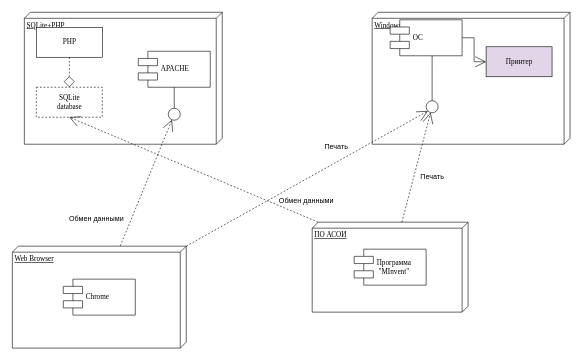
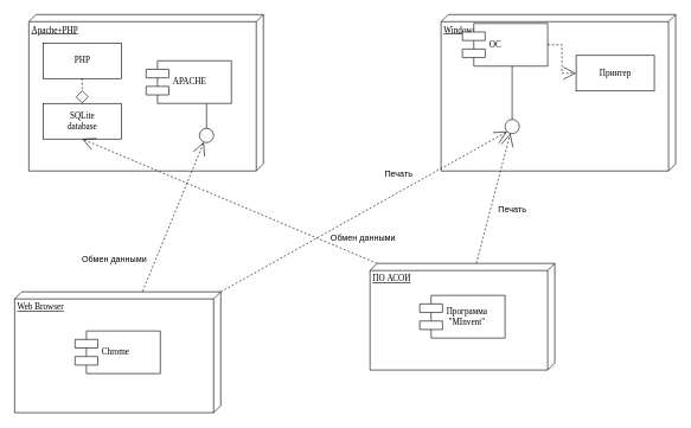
  <mxCell id="0" />
  <mxCell id="1" parent="0" />
  <mxCell id="2" value="" style="group" connectable="0" vertex="1" parent="1"><mxGeometry x="40" y="20" width="330" height="220" as="geometry" /></mxCell>
- <mxCell id="3" value="SQLite+PHP" style="verticalAlign=top;align=left;spacingTop=8;spacingLeft=2;spacingRight=12;shape=cube;size=10;direction=south;fontStyle=4;html=1;rounded=0;shadow=0;comic=0;labelBackgroundColor=none;strokeWidth=1;fontFamily=Verdana;fontSize=12;movable=1;resizable=1;rotatable=1;deletable=1;editable=1;locked=0;connectable=1;" vertex="1" parent="2"><mxGeometry width="330" height="220" as="geometry" /></mxCell>
- <mxCell id="4" value="&lt;div&gt;SQLite&lt;/div&gt;&lt;div&gt;database&lt;br&gt;&lt;/div&gt;" style="html=1;rounded=0;shadow=0;comic=0;labelBackgroundColor=none;strokeWidth=1;fontFamily=Verdana;fontSize=12;align=center;movable=1;resizable=1;rotatable=1;deletable=1;editable=1;locked=0;connectable=1;dashed=1;" vertex="1" parent="2"><mxGeometry x="20" y="125" width="110" height="50" as="geometry" /></mxCell>
- <mxCell id="5" value="APACHE" style="shape=component;align=left;spacingLeft=36;rounded=0;shadow=0;comic=0;labelBackgroundColor=none;strokeWidth=1;fontFamily=Verdana;fontSize=12;html=1;movable=1;resizable=1;rotatable=1;deletable=1;editable=1;locked=0;connectable=1;" vertex="1" parent="2"><mxGeometry x="190" y="65" width="120" height="60" as="geometry" /></mxCell>
+ <mxCell id="3" value="Apache+PHP" style="verticalAlign=top;align=left;spacingTop=8;spacingLeft=2;spacingRight=12;shape=cube;size=10;direction=south;fontStyle=4;html=1;rounded=0;shadow=0;comic=0;labelBackgroundColor=none;strokeWidth=1;fontFamily=Verdana;fontSize=12;movable=1;resizable=1;rotatable=1;deletable=1;editable=1;locked=0;connectable=1;" vertex="1" parent="2"><mxGeometry width="330" height="220" as="geometry" /></mxCell>
+ <mxCell id="4" value="&lt;div&gt;SQLite&lt;/div&gt;&lt;div&gt;database&lt;br&gt;&lt;/div&gt;" style="html=1;rounded=0;shadow=0;comic=0;labelBackgroundColor=none;strokeWidth=1;fontFamily=Verdana;fontSize=12;align=center;movable=1;resizable=1;rotatable=1;deletable=1;editable=1;locked=0;connectable=1;" vertex="1" parent="2"><mxGeometry x="20" y="125" width="110" height="50" as="geometry" /></mxCell>
+ <mxCell id="5" value="APACHE" style="shape=component;align=left;spacingLeft=36;rounded=0;shadow=0;comic=0;labelBackgroundColor=none;strokeWidth=1;fontFamily=Verdana;fontSize=12;html=1;movable=1;resizable=1;rotatable=1;deletable=1;editable=1;locked=0;connectable=1;" vertex="1" parent="2"><mxGeometry x="165" y="65" width="120" height="60" as="geometry" /></mxCell>
  <mxCell id="6" value="" style="ellipse;whiteSpace=wrap;html=1;rounded=0;shadow=0;comic=0;labelBackgroundColor=none;strokeWidth=1;fontFamily=Verdana;fontSize=12;align=center;movable=1;resizable=1;rotatable=1;deletable=1;editable=1;locked=0;connectable=1;" vertex="1" parent="2"><mxGeometry x="240" y="160" width="20" height="20" as="geometry" /></mxCell>
  <mxCell id="7" style="edgeStyle=elbowEdgeStyle;rounded=0;html=1;labelBackgroundColor=none;startArrow=none;startFill=0;startSize=8;endArrow=none;endFill=0;endSize=16;fontFamily=Verdana;fontSize=12;movable=1;resizable=1;rotatable=1;deletable=1;editable=1;locked=0;connectable=1;" edge="1" parent="2" source="6" target="5"><mxGeometry relative="1" as="geometry" /></mxCell>
- <mxCell id="8" value="PHP" style="html=1;rounded=0;shadow=0;comic=0;labelBackgroundColor=none;strokeWidth=1;fontFamily=Verdana;fontSize=12;align=center;movable=1;resizable=1;rotatable=1;deletable=1;editable=1;locked=0;connectable=1;" vertex="1" parent="2"><mxGeometry x="20" y="25" width="110" height="50" as="geometry" /></mxCell>
+ <mxCell id="8" value="PHP" style="html=1;rounded=0;shadow=0;comic=0;labelBackgroundColor=none;strokeWidth=1;fontFamily=Verdana;fontSize=12;align=center;movable=1;resizable=1;rotatable=1;deletable=1;editable=1;locked=0;connectable=1;" vertex="1" parent="2"><mxGeometry x="20" y="40" width="110" height="50" as="geometry" /></mxCell>
  <mxCell id="9" style="edgeStyle=orthogonalEdgeStyle;rounded=0;html=1;labelBackgroundColor=none;startArrow=none;startFill=0;startSize=8;endArrow=diamond;endFill=0;endSize=16;fontFamily=Verdana;fontSize=12;dashed=1;entryX=0.5;entryY=0;entryDx=0;entryDy=0;exitX=0.5;exitY=1;exitDx=0;exitDy=0;movable=1;resizable=1;rotatable=1;deletable=1;editable=1;locked=0;connectable=1;" edge="1" parent="2" source="8" target="4"><mxGeometry relative="1" as="geometry"><Array as="points"><mxPoint x="75" y="100" /><mxPoint x="75" y="100" /></Array><mxPoint x="240" y="75" as="sourcePoint" /><mxPoint x="140" y="63" as="targetPoint" /></mxGeometry></mxCell>
  <mxCell id="10" value="" style="group" connectable="0" vertex="1" parent="1"><mxGeometry x="620" y="20" width="330" height="220" as="geometry" /></mxCell>
  <mxCell id="11" value="Windows" style="verticalAlign=top;align=left;spacingTop=8;spacingLeft=2;spacingRight=12;shape=cube;size=10;direction=south;fontStyle=4;html=1;rounded=0;shadow=0;comic=0;labelBackgroundColor=none;strokeWidth=1;fontFamily=Verdana;fontSize=12" vertex="1" parent="10"><mxGeometry width="330" height="220" as="geometry" /></mxCell>
  <mxCell id="12" value="ОС" style="shape=component;align=left;spacingLeft=36;rounded=0;shadow=0;comic=0;labelBackgroundColor=none;strokeWidth=1;fontFamily=Verdana;fontSize=12;html=1;" vertex="1" parent="10"><mxGeometry x="30" y="12.5" width="120" height="60" as="geometry" /></mxCell>
- <mxCell id="13" value="Принтер" style="html=1;rounded=0;shadow=0;comic=0;labelBackgroundColor=none;strokeWidth=1;fontFamily=Verdana;fontSize=12;align=center;fillColor=#e1d5e7;" vertex="1" parent="10"><mxGeometry x="190" y="57.5" width="110" height="50" as="geometry" /></mxCell>
+ <mxCell id="13" value="Принтер" style="html=1;rounded=0;shadow=0;comic=0;labelBackgroundColor=none;strokeWidth=1;fontFamily=Verdana;fontSize=12;align=center;" vertex="1" parent="10"><mxGeometry x="190" y="57.5" width="110" height="50" as="geometry" /></mxCell>
  <mxCell id="14" value="" style="ellipse;whiteSpace=wrap;html=1;rounded=0;shadow=0;comic=0;labelBackgroundColor=none;strokeWidth=1;fontFamily=Verdana;fontSize=12;align=center;" vertex="1" parent="10"><mxGeometry x="90" y="147.5" width="20" height="20" as="geometry" /></mxCell>
  <mxCell id="15" style="edgeStyle=elbowEdgeStyle;rounded=0;html=1;labelBackgroundColor=none;startArrow=none;startFill=0;startSize=8;endArrow=none;endFill=0;endSize=16;fontFamily=Verdana;fontSize=12;" edge="1" parent="10" source="14" target="12"><mxGeometry relative="1" as="geometry" /></mxCell>
- <mxCell id="16" style="edgeStyle=orthogonalEdgeStyle;rounded=0;html=1;dashed=0;labelBackgroundColor=none;startArrow=none;startFill=0;startSize=8;endArrow=open;endFill=0;endSize=16;fontFamily=Verdana;fontSize=12;" edge="1" parent="10" source="12" target="13"><mxGeometry relative="1" as="geometry" /></mxCell>
+ <mxCell id="16" style="edgeStyle=orthogonalEdgeStyle;rounded=0;html=1;dashed=1;labelBackgroundColor=none;startArrow=none;startFill=0;startSize=8;endArrow=open;endFill=0;endSize=16;fontFamily=Verdana;fontSize=12;" edge="1" parent="10" source="12" target="13"><mxGeometry relative="1" as="geometry" /></mxCell>
  <mxCell id="17" style="edgeStyle=none;rounded=0;html=1;dashed=1;labelBackgroundColor=none;startArrow=none;startFill=0;startSize=8;endArrow=open;endFill=0;endSize=16;fontFamily=Verdana;fontSize=12;entryX=0.5;entryY=1;entryDx=0;entryDy=0;exitX=0;exitY=0;exitDx=0;exitDy=250;exitPerimeter=0;" edge="1" parent="1" source="20" target="4"><mxGeometry relative="1" as="geometry" /></mxCell>
  <mxCell id="18" style="edgeStyle=none;rounded=0;html=1;dashed=1;labelBackgroundColor=none;startArrow=none;startFill=0;startSize=8;endArrow=open;endFill=0;endSize=16;fontFamily=Verdana;fontSize=12;" edge="1" parent="1" source="20" target="14"><mxGeometry relative="1" as="geometry" /></mxCell>
  <mxCell id="19" value="" style="group" connectable="0" vertex="1" parent="1"><mxGeometry x="520" y="370" width="260" height="150" as="geometry" /></mxCell>
  <mxCell id="20" value="ПО АСОИ" style="verticalAlign=top;align=left;spacingTop=8;spacingLeft=2;spacingRight=12;shape=cube;size=10;direction=south;fontStyle=4;html=1;rounded=0;shadow=0;comic=0;labelBackgroundColor=none;strokeWidth=1;fontFamily=Verdana;fontSize=12" vertex="1" parent="19"><mxGeometry width="260" height="150" as="geometry" /></mxCell>
  <mxCell id="21" value="&lt;div&gt;Программа&lt;/div&gt;&lt;div&gt;&amp;nbsp;&quot;MInvent&quot;&lt;/div&gt;" style="shape=component;align=left;spacingLeft=36;rounded=0;shadow=0;comic=0;labelBackgroundColor=none;strokeWidth=1;fontFamily=Verdana;fontSize=12;html=1;" vertex="1" parent="19"><mxGeometry x="70" y="45" width="120" height="60" as="geometry" /></mxCell>
  <mxCell id="22" style="edgeStyle=none;rounded=0;html=1;dashed=1;labelBackgroundColor=none;startArrow=none;startFill=0;startSize=8;endArrow=open;endFill=0;endSize=16;fontFamily=Verdana;fontSize=12;" edge="1" parent="1" source="25" target="6"><mxGeometry relative="1" as="geometry"><mxPoint x="600" y="427" as="sourcePoint" /><mxPoint x="125" y="205" as="targetPoint" /></mxGeometry></mxCell>
  <mxCell id="23" value="" style="group" connectable="0" vertex="1" parent="1"><mxGeometry x="20" y="410" width="290" height="170" as="geometry" /></mxCell>
  <mxCell id="24" value="Web Browser" style="verticalAlign=top;align=left;spacingTop=8;spacingLeft=2;spacingRight=12;shape=cube;size=10;direction=south;fontStyle=4;html=1;rounded=0;shadow=0;comic=0;labelBackgroundColor=none;strokeWidth=1;fontFamily=Verdana;fontSize=12" vertex="1" parent="23"><mxGeometry width="290" height="170" as="geometry" /></mxCell>
  <mxCell id="25" value="Chrome" style="shape=component;align=left;spacingLeft=36;rounded=0;shadow=0;comic=0;labelBackgroundColor=none;strokeWidth=1;fontFamily=Verdana;fontSize=12;html=1;" vertex="1" parent="23"><mxGeometry x="85" y="55" width="120" height="60" as="geometry" /></mxCell>
  <mxCell id="26" value="Обмен данными" style="text;html=1;align=center;verticalAlign=middle;resizable=0;points=[];autosize=1;strokeColor=none;fillColor=none;" vertex="1" parent="1"><mxGeometry x="100" y="350" width="120" height="30" as="geometry" /></mxCell>
  <mxCell id="27" value="Обмен данными" style="text;html=1;align=center;verticalAlign=middle;resizable=0;points=[];autosize=1;strokeColor=none;fillColor=none;" vertex="1" parent="1"><mxGeometry x="450" y="320" width="120" height="30" as="geometry" /></mxCell>
  <mxCell id="28" value="&lt;div&gt;Печать&lt;/div&gt;" style="text;html=1;align=center;verticalAlign=middle;resizable=0;points=[];autosize=1;strokeColor=none;fillColor=none;" vertex="1" parent="1"><mxGeometry x="690" y="280" width="60" height="30" as="geometry" /></mxCell>
  <mxCell id="29" value="&lt;div&gt;Печать&lt;/div&gt;" style="text;html=1;align=center;verticalAlign=middle;resizable=0;points=[];autosize=1;strokeColor=none;fillColor=none;" vertex="1" parent="1"><mxGeometry x="530" y="230" width="60" height="30" as="geometry" /></mxCell>
  <mxCell id="30" style="edgeStyle=none;rounded=0;html=1;dashed=1;labelBackgroundColor=none;startArrow=none;startFill=0;startSize=8;endArrow=open;endFill=0;endSize=16;fontFamily=Verdana;fontSize=12;entryX=0;entryY=1;entryDx=0;entryDy=0;exitX=0;exitY=0;exitDx=0;exitDy=0;exitPerimeter=0;" edge="1" parent="1" source="24" target="14"><mxGeometry relative="1" as="geometry"><mxPoint x="210" y="460" as="sourcePoint" /><mxPoint x="296" y="209" as="targetPoint" /></mxGeometry></mxCell>
